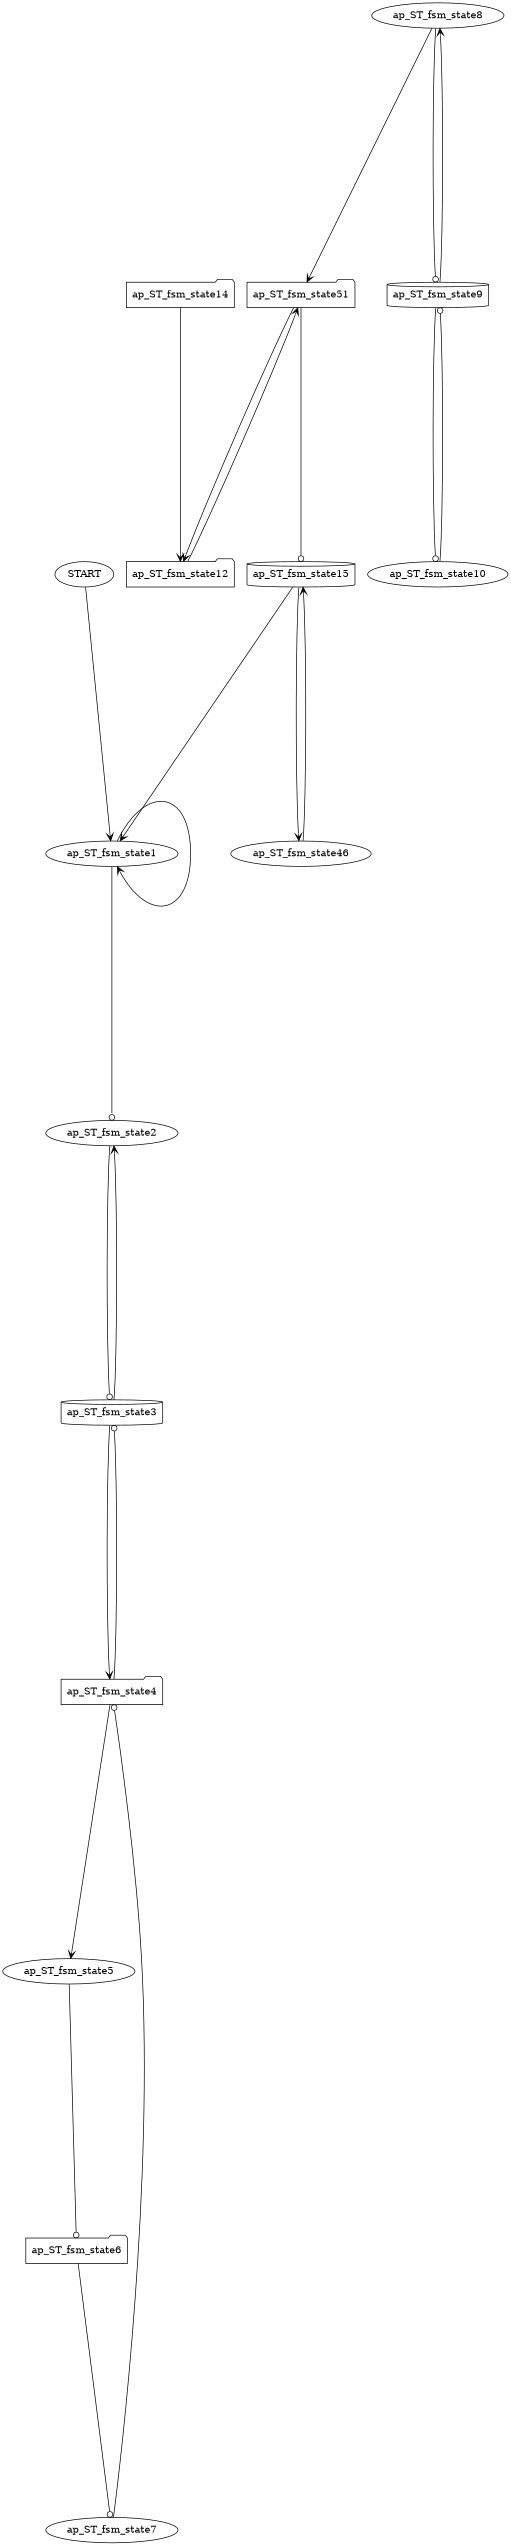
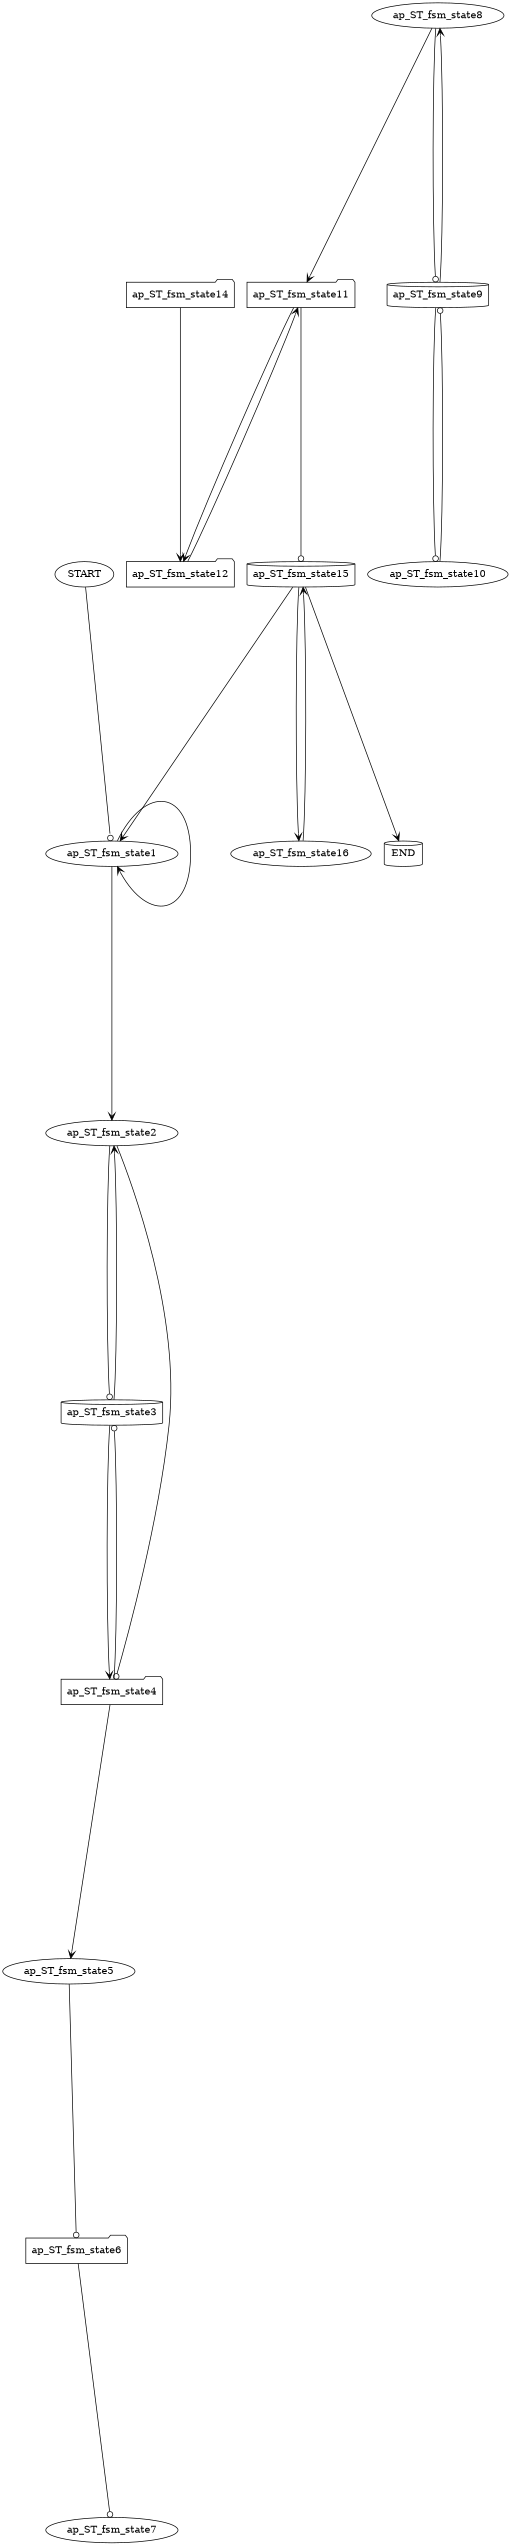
  digraph {
    ranksep=5.0
    node [shape=ellipse]
    edge [arrowhead=vee color=black]
    START
    ap_ST_fsm_state1
    ap_ST_fsm_state2
    ap_ST_fsm_state3 [shape=cylinder]
-   ap_ST_fsm_state11 [shape=folder label=ap_ST_fsm_state51]
+   ap_ST_fsm_state11 [shape=folder]
    ap_ST_fsm_state8
    ap_ST_fsm_state9 [shape=cylinder]
    ap_ST_fsm_state4 [shape=folder]
    ap_ST_fsm_state15 [shape=cylinder]
    ap_ST_fsm_state12 [shape=folder]
    ap_ST_fsm_state10
    ap_ST_fsm_state5
    ap_ST_fsm_state6 [shape=folder]
    ap_ST_fsm_state7
-   ap_ST_fsm_state16 [label=ap_ST_fsm_state46]
+   ap_ST_fsm_state16
+   END [shape=cylinder]
    ap_ST_fsm_state14 [shape=folder]
-   START -> ap_ST_fsm_state1
+   START -> ap_ST_fsm_state1 [arrowhead=odot]
    ap_ST_fsm_state1 -> ap_ST_fsm_state1
-   ap_ST_fsm_state1 -> ap_ST_fsm_state2 [arrowhead=odot]
+   ap_ST_fsm_state1 -> ap_ST_fsm_state2
    ap_ST_fsm_state2 -> ap_ST_fsm_state3 [arrowhead=odot]
    ap_ST_fsm_state3 -> ap_ST_fsm_state2
    ap_ST_fsm_state3 -> ap_ST_fsm_state4
    ap_ST_fsm_state11 -> ap_ST_fsm_state15 [arrowhead=odot]
    ap_ST_fsm_state11 -> ap_ST_fsm_state12
    ap_ST_fsm_state8 -> ap_ST_fsm_state11
    ap_ST_fsm_state8 -> ap_ST_fsm_state9 [arrowhead=odot]
    ap_ST_fsm_state9 -> ap_ST_fsm_state8
    ap_ST_fsm_state9 -> ap_ST_fsm_state10 [arrowhead=odot]
    ap_ST_fsm_state4 -> ap_ST_fsm_state3 [arrowhead=odot]
    ap_ST_fsm_state4 -> ap_ST_fsm_state5
    ap_ST_fsm_state15 -> ap_ST_fsm_state1
    ap_ST_fsm_state15 -> ap_ST_fsm_state16
+   ap_ST_fsm_state15 -> END
    ap_ST_fsm_state12 -> ap_ST_fsm_state11
    ap_ST_fsm_state10 -> ap_ST_fsm_state9 [arrowhead=odot]
    ap_ST_fsm_state5 -> ap_ST_fsm_state6 [arrowhead=odot]
    ap_ST_fsm_state6 -> ap_ST_fsm_state7 [arrowhead=odot]
-   ap_ST_fsm_state7 -> ap_ST_fsm_state4 [arrowhead=odot]
+   ap_ST_fsm_state2 -> ap_ST_fsm_state4 [arrowhead=odot]
    ap_ST_fsm_state16 -> ap_ST_fsm_state15
    ap_ST_fsm_state14 -> ap_ST_fsm_state12
  }
